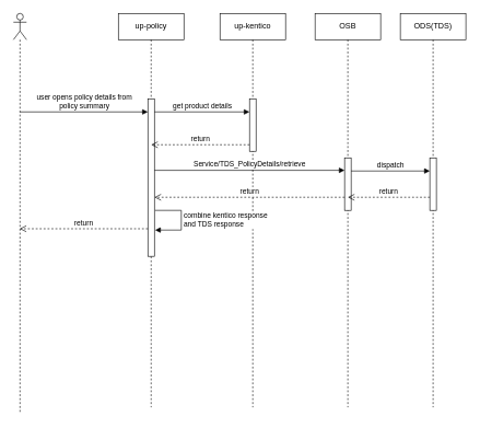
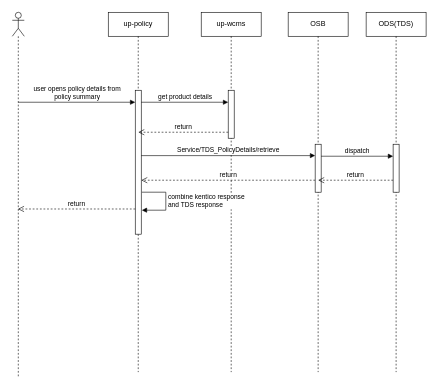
  <mxCell id="0" />
  <mxCell id="1" parent="0" />
  <mxCell id="2" value="" style="shape=umlLifeline;perimeter=lifelinePerimeter;whiteSpace=wrap;html=1;container=1;dropTarget=0;collapsible=0;recursiveResize=0;outlineConnect=0;portConstraint=eastwest;newEdgeStyle={&quot;curved&quot;:0,&quot;rounded&quot;:0};participant=umlActor;" parent="1" vertex="1"><mxGeometry x="20" y="20" width="20" height="610" as="geometry" /></mxCell>
  <mxCell id="3" value="up-policy" style="shape=umlLifeline;perimeter=lifelinePerimeter;whiteSpace=wrap;html=1;container=1;dropTarget=0;collapsible=0;recursiveResize=0;outlineConnect=0;portConstraint=eastwest;newEdgeStyle={&quot;curved&quot;:0,&quot;rounded&quot;:0};" parent="1" vertex="1"><mxGeometry x="180" y="20" width="100" height="600" as="geometry" /></mxCell>
  <mxCell id="4" value="" style="html=1;points=[[0,0,0,0,5],[0,1,0,0,-5],[1,0,0,0,5],[1,1,0,0,-5]];perimeter=orthogonalPerimeter;outlineConnect=0;targetShapes=umlLifeline;portConstraint=eastwest;newEdgeStyle={&quot;curved&quot;:0,&quot;rounded&quot;:0};" parent="3" vertex="1"><mxGeometry x="45" y="130" width="10" height="240" as="geometry" /></mxCell>
- <mxCell id="5" value="up-kentico" style="shape=umlLifeline;perimeter=lifelinePerimeter;whiteSpace=wrap;html=1;container=1;dropTarget=0;collapsible=0;recursiveResize=0;outlineConnect=0;portConstraint=eastwest;newEdgeStyle={&quot;curved&quot;:0,&quot;rounded&quot;:0};" parent="1" vertex="1"><mxGeometry x="335" y="20" width="100" height="600" as="geometry" /></mxCell>
+ <mxCell id="5" value="up-wcms" style="shape=umlLifeline;perimeter=lifelinePerimeter;whiteSpace=wrap;html=1;container=1;dropTarget=0;collapsible=0;recursiveResize=0;outlineConnect=0;portConstraint=eastwest;newEdgeStyle={&quot;curved&quot;:0,&quot;rounded&quot;:0};" parent="1" vertex="1"><mxGeometry x="335" y="20" width="100" height="600" as="geometry" /></mxCell>
  <mxCell id="6" value="" style="html=1;points=[[0,0,0,0,5],[0,1,0,0,-5],[1,0,0,0,5],[1,1,0,0,-5]];perimeter=orthogonalPerimeter;outlineConnect=0;targetShapes=umlLifeline;portConstraint=eastwest;newEdgeStyle={&quot;curved&quot;:0,&quot;rounded&quot;:0};" parent="5" vertex="1"><mxGeometry x="45" y="130" width="10" height="80" as="geometry" /></mxCell>
  <mxCell id="7" value="ODS(TDS)" style="shape=umlLifeline;perimeter=lifelinePerimeter;whiteSpace=wrap;html=1;container=1;dropTarget=0;collapsible=0;recursiveResize=0;outlineConnect=0;portConstraint=eastwest;newEdgeStyle={&quot;curved&quot;:0,&quot;rounded&quot;:0};" parent="1" vertex="1"><mxGeometry x="610" y="20" width="100" height="600" as="geometry" /></mxCell>
  <mxCell id="8" value="" style="html=1;points=[[0,0,0,0,5],[0,1,0,0,-5],[1,0,0,0,5],[1,1,0,0,-5]];perimeter=orthogonalPerimeter;outlineConnect=0;targetShapes=umlLifeline;portConstraint=eastwest;newEdgeStyle={&quot;curved&quot;:0,&quot;rounded&quot;:0};" parent="7" vertex="1"><mxGeometry x="45" y="220" width="10" height="80" as="geometry" /></mxCell>
  <mxCell id="9" value="OSB" style="shape=umlLifeline;perimeter=lifelinePerimeter;whiteSpace=wrap;html=1;container=1;dropTarget=0;collapsible=0;recursiveResize=0;outlineConnect=0;portConstraint=eastwest;newEdgeStyle={&quot;curved&quot;:0,&quot;rounded&quot;:0};" parent="1" vertex="1"><mxGeometry x="480" y="20" width="100" height="600" as="geometry" /></mxCell>
  <mxCell id="10" value="" style="html=1;points=[[0,0,0,0,5],[0,1,0,0,-5],[1,0,0,0,5],[1,1,0,0,-5]];perimeter=orthogonalPerimeter;outlineConnect=0;targetShapes=umlLifeline;portConstraint=eastwest;newEdgeStyle={&quot;curved&quot;:0,&quot;rounded&quot;:0};" parent="9" vertex="1"><mxGeometry x="45" y="220" width="10" height="80" as="geometry" /></mxCell>
  <mxCell id="11" value="get product details" style="html=1;verticalAlign=bottom;endArrow=block;curved=0;rounded=0;" parent="1" edge="1"><mxGeometry width="80" relative="1" as="geometry"><mxPoint x="235" y="170" as="sourcePoint" /><mxPoint x="380" y="170" as="targetPoint" /></mxGeometry></mxCell>
  <mxCell id="12" value="return" style="html=1;verticalAlign=bottom;endArrow=open;dashed=1;endSize=8;curved=0;rounded=0;" parent="1" edge="1"><mxGeometry relative="1" as="geometry"><mxPoint x="380" y="220" as="sourcePoint" /><mxPoint x="230" y="220" as="targetPoint" /></mxGeometry></mxCell>
  <mxCell id="13" value="Service/TDS_PolicyDetails/retrieve" style="html=1;verticalAlign=bottom;endArrow=block;curved=0;rounded=0;" parent="1" edge="1"><mxGeometry width="80" relative="1" as="geometry"><mxPoint x="235" y="259" as="sourcePoint" /><mxPoint x="525" y="259" as="targetPoint" /></mxGeometry></mxCell>
  <mxCell id="14" value="dispatch" style="html=1;verticalAlign=bottom;endArrow=block;curved=0;rounded=0;" parent="1" edge="1"><mxGeometry width="80" relative="1" as="geometry"><mxPoint x="535" y="260" as="sourcePoint" /><mxPoint x="655" y="260" as="targetPoint" /></mxGeometry></mxCell>
  <mxCell id="15" value="return" style="html=1;verticalAlign=bottom;endArrow=open;dashed=1;endSize=8;curved=0;rounded=0;entryX=0.5;entryY=0.75;entryDx=0;entryDy=0;entryPerimeter=0;" parent="1" source="8" target="10" edge="1"><mxGeometry relative="1" as="geometry"><mxPoint x="620" y="300" as="sourcePoint" /><mxPoint x="540" y="300" as="targetPoint" /></mxGeometry></mxCell>
  <mxCell id="16" value="return" style="html=1;verticalAlign=bottom;endArrow=open;dashed=1;endSize=8;curved=0;rounded=0;" parent="1" edge="1"><mxGeometry relative="1" as="geometry"><mxPoint x="525" y="300" as="sourcePoint" /><mxPoint x="235" y="300" as="targetPoint" /></mxGeometry></mxCell>
  <mxCell id="17" value="combine kentico response&lt;br&gt;and TDS response" style="html=1;align=left;spacingLeft=2;endArrow=block;rounded=0;edgeStyle=orthogonalEdgeStyle;curved=0;rounded=0;" parent="1" edge="1"><mxGeometry relative="1" as="geometry"><mxPoint x="236" y="320" as="sourcePoint" /><Array as="points"><mxPoint x="276" y="320" /><mxPoint x="276" y="350" /></Array><mxPoint x="236" y="350" as="targetPoint" /></mxGeometry></mxCell>
  <mxCell id="18" value="return" style="html=1;verticalAlign=bottom;endArrow=open;dashed=1;endSize=8;curved=0;rounded=0;" parent="1" edge="1"><mxGeometry relative="1" as="geometry"><mxPoint x="225" y="348" as="sourcePoint" /><mxPoint x="29.5" y="348" as="targetPoint" /></mxGeometry></mxCell>
  <mxCell id="19" value="user opens policy details from&lt;br&gt;policy summary" style="html=1;verticalAlign=bottom;endArrow=block;curved=0;rounded=0;" parent="1" target="4" edge="1"><mxGeometry width="80" relative="1" as="geometry"><mxPoint x="30" y="170" as="sourcePoint" /><mxPoint x="110" y="170" as="targetPoint" /></mxGeometry></mxCell>
